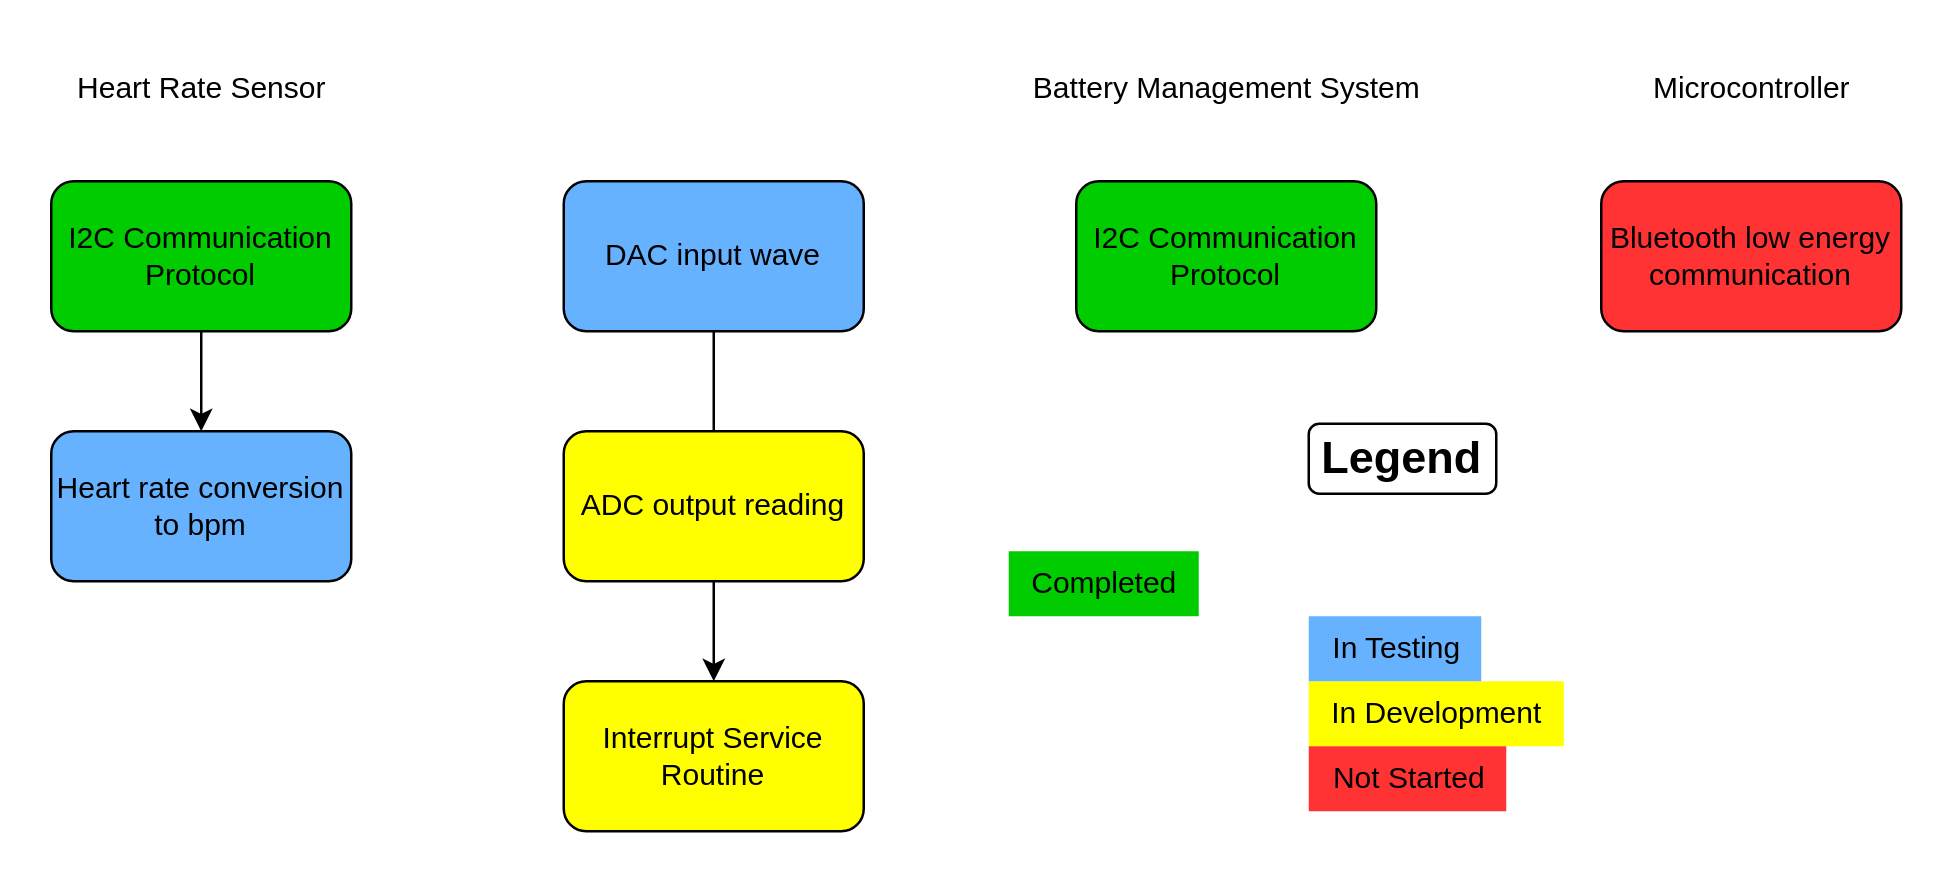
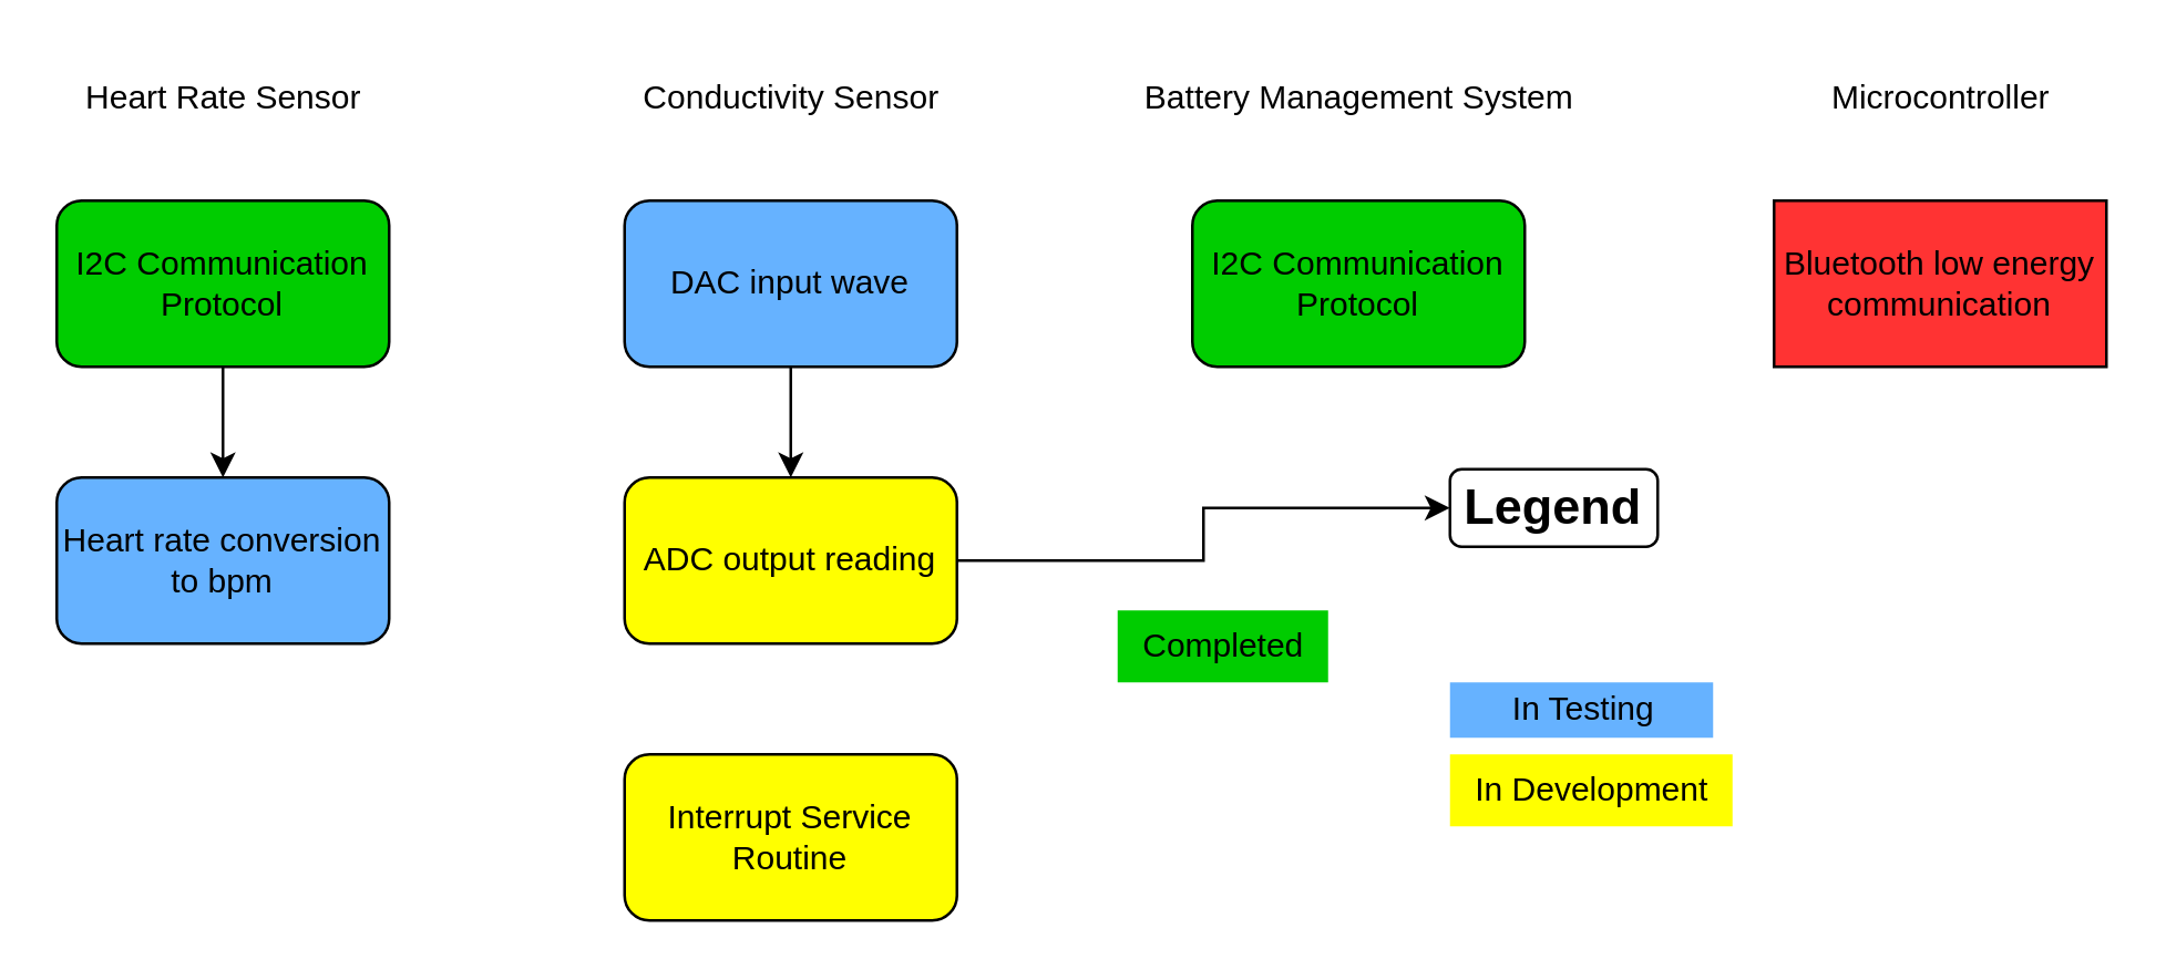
  <mxCell id="0" />
  <mxCell id="1" parent="0" />
  <mxCell id="2" value="" style="edgeStyle=orthogonalEdgeStyle;rounded=0;orthogonalLoop=1;jettySize=auto;html=1;" edge="1" parent="1" source="3" target="5"><mxGeometry relative="1" as="geometry" /></mxCell>
  <mxCell id="3" value="I2C Communication Protocol" style="rounded=1;whiteSpace=wrap;html=1;fillColor=light-dark(#00CC00,var(--ge-dark-color, #121212));" vertex="1" parent="1"><mxGeometry x="20" y="72" width="120" height="60" as="geometry" /></mxCell>
  <mxCell id="4" value="Heart Rate Sensor" style="text;html=1;align=center;verticalAlign=middle;resizable=0;points=[];autosize=1;strokeColor=none;fillColor=none;" vertex="1" parent="1"><mxGeometry x="20" y="20" width="120" height="30" as="geometry" /></mxCell>
  <mxCell id="5" value="Heart rate conversion to bpm" style="rounded=1;whiteSpace=wrap;html=1;fillColor=light-dark(#66B2FF,var(--ge-dark-color, #121212));" vertex="1" parent="1"><mxGeometry x="20" y="172" width="120" height="60" as="geometry" /></mxCell>
- <mxCell id="7" value="" style="edgeStyle=orthogonalEdgeStyle;rounded=0;orthogonalLoop=1;jettySize=auto;html=1;endArrow=none;" edge="1" parent="1" source="8" target="10"><mxGeometry relative="1" as="geometry" /></mxCell>
+ <mxCell id="6" value="Conductivity Sensor" style="text;html=1;align=center;verticalAlign=middle;resizable=0;points=[];autosize=1;strokeColor=none;fillColor=none;" vertex="1" parent="1"><mxGeometry x="220" y="20" width="130" height="30" as="geometry" /></mxCell>
+ <mxCell id="7" value="" style="edgeStyle=orthogonalEdgeStyle;rounded=0;orthogonalLoop=1;jettySize=auto;html=1;" edge="1" parent="1" source="8" target="10"><mxGeometry relative="1" as="geometry" /></mxCell>
  <mxCell id="8" value="DAC input wave" style="rounded=1;whiteSpace=wrap;html=1;fillColor=light-dark(#66B2FF,var(--ge-dark-color, #121212));" vertex="1" parent="1"><mxGeometry x="225" y="72" width="120" height="60" as="geometry" /></mxCell>
- <mxCell id="9" value="" style="edgeStyle=orthogonalEdgeStyle;rounded=0;orthogonalLoop=1;jettySize=auto;html=1;" edge="1" parent="1" source="10" target="13"><mxGeometry relative="1" as="geometry" /></mxCell>
+ <mxCell id="9" value="" style="edgeStyle=orthogonalEdgeStyle;rounded=0;orthogonalLoop=1;jettySize=auto;html=1;" edge="1" parent="1" source="10" target="20"><mxGeometry relative="1" as="geometry" /></mxCell>
  <mxCell id="10" value="ADC output reading" style="rounded=1;whiteSpace=wrap;html=1;fillColor=light-dark(#FFFF00,var(--ge-dark-color, #121212));" vertex="1" parent="1"><mxGeometry x="225" y="172" width="120" height="60" as="geometry" /></mxCell>
  <mxCell id="11" value="I2C Communication Protocol" style="rounded=1;whiteSpace=wrap;html=1;fillColor=light-dark(#00CC00,var(--ge-dark-color, #121212));" vertex="1" parent="1"><mxGeometry x="430" y="72" width="120" height="60" as="geometry" /></mxCell>
  <mxCell id="12" value="Battery Management System" style="text;html=1;align=center;verticalAlign=middle;resizable=0;points=[];autosize=1;strokeColor=none;fillColor=none;" vertex="1" parent="1"><mxGeometry x="400" y="20" width="180" height="30" as="geometry" /></mxCell>
  <mxCell id="13" value="Interrupt Service Routine" style="rounded=1;whiteSpace=wrap;html=1;fillColor=light-dark(#FFFF00,var(--ge-dark-color, #121212));" vertex="1" parent="1"><mxGeometry x="225" y="272" width="120" height="60" as="geometry" /></mxCell>
- <mxCell id="14" value="Bluetooth low energy communication" style="rounded=1;whiteSpace=wrap;html=1;fillColor=light-dark(#FF3333,var(--ge-dark-color, #121212));" vertex="1" parent="1"><mxGeometry x="640" y="72" width="120" height="60" as="geometry" /></mxCell>
+ <mxCell id="14" value="Bluetooth low energy communication" style="whiteSpace=wrap;html=1;fillColor=light-dark(#FF3333,var(--ge-dark-color, #121212));rounded=0;" vertex="1" parent="1"><mxGeometry x="640" y="72" width="120" height="60" as="geometry" /></mxCell>
  <mxCell id="15" value="Microcontroller" style="text;html=1;align=center;verticalAlign=middle;resizable=0;points=[];autosize=1;strokeColor=none;fillColor=none;" vertex="1" parent="1"><mxGeometry x="650" y="20" width="100" height="30" as="geometry" /></mxCell>
  <mxCell id="16" value="Completed" style="text;html=1;align=center;verticalAlign=middle;resizable=0;points=[];autosize=1;strokeColor=none;fillColor=#00CC00;" vertex="1" parent="1"><mxGeometry x="403" y="220" width="76" height="26" as="geometry" /></mxCell>
  <mxCell id="17" value="In Development" style="text;html=1;align=center;verticalAlign=middle;resizable=0;points=[];autosize=1;strokeColor=none;fillColor=#FFFF00;" vertex="1" parent="1"><mxGeometry x="523" y="272" width="102" height="26" as="geometry" /></mxCell>
- <mxCell id="18" value="In Testing" style="text;html=1;align=center;verticalAlign=middle;resizable=0;points=[];autosize=1;strokeColor=none;fillColor=#66B2FF;" vertex="1" parent="1"><mxGeometry x="523" y="246" width="69" height="26" as="geometry" /></mxCell>
- <mxCell id="19" value="Not Started" style="text;html=1;align=center;verticalAlign=middle;resizable=0;points=[];autosize=1;strokeColor=none;fillColor=#FF3333;" vertex="1" parent="1"><mxGeometry x="523" y="298" width="79" height="26" as="geometry" /></mxCell>
+ <mxCell id="18" value="In Testing" style="text;html=1;align=center;verticalAlign=middle;resizable=0;points=[];autosize=1;strokeColor=none;fillColor=#66B2FF;" vertex="1" parent="1"><mxGeometry x="523" y="246" width="95" height="20" as="geometry" /></mxCell>
  <mxCell id="20" value="&lt;b&gt;&lt;font style=&quot;font-size: 18px;&quot;&gt;Legend&lt;/font&gt;&lt;/b&gt;" style="whiteSpace=wrap;html=1;align=center;rounded=1;" vertex="1" parent="1"><mxGeometry x="523" y="169" width="75" height="28" as="geometry" /></mxCell>
